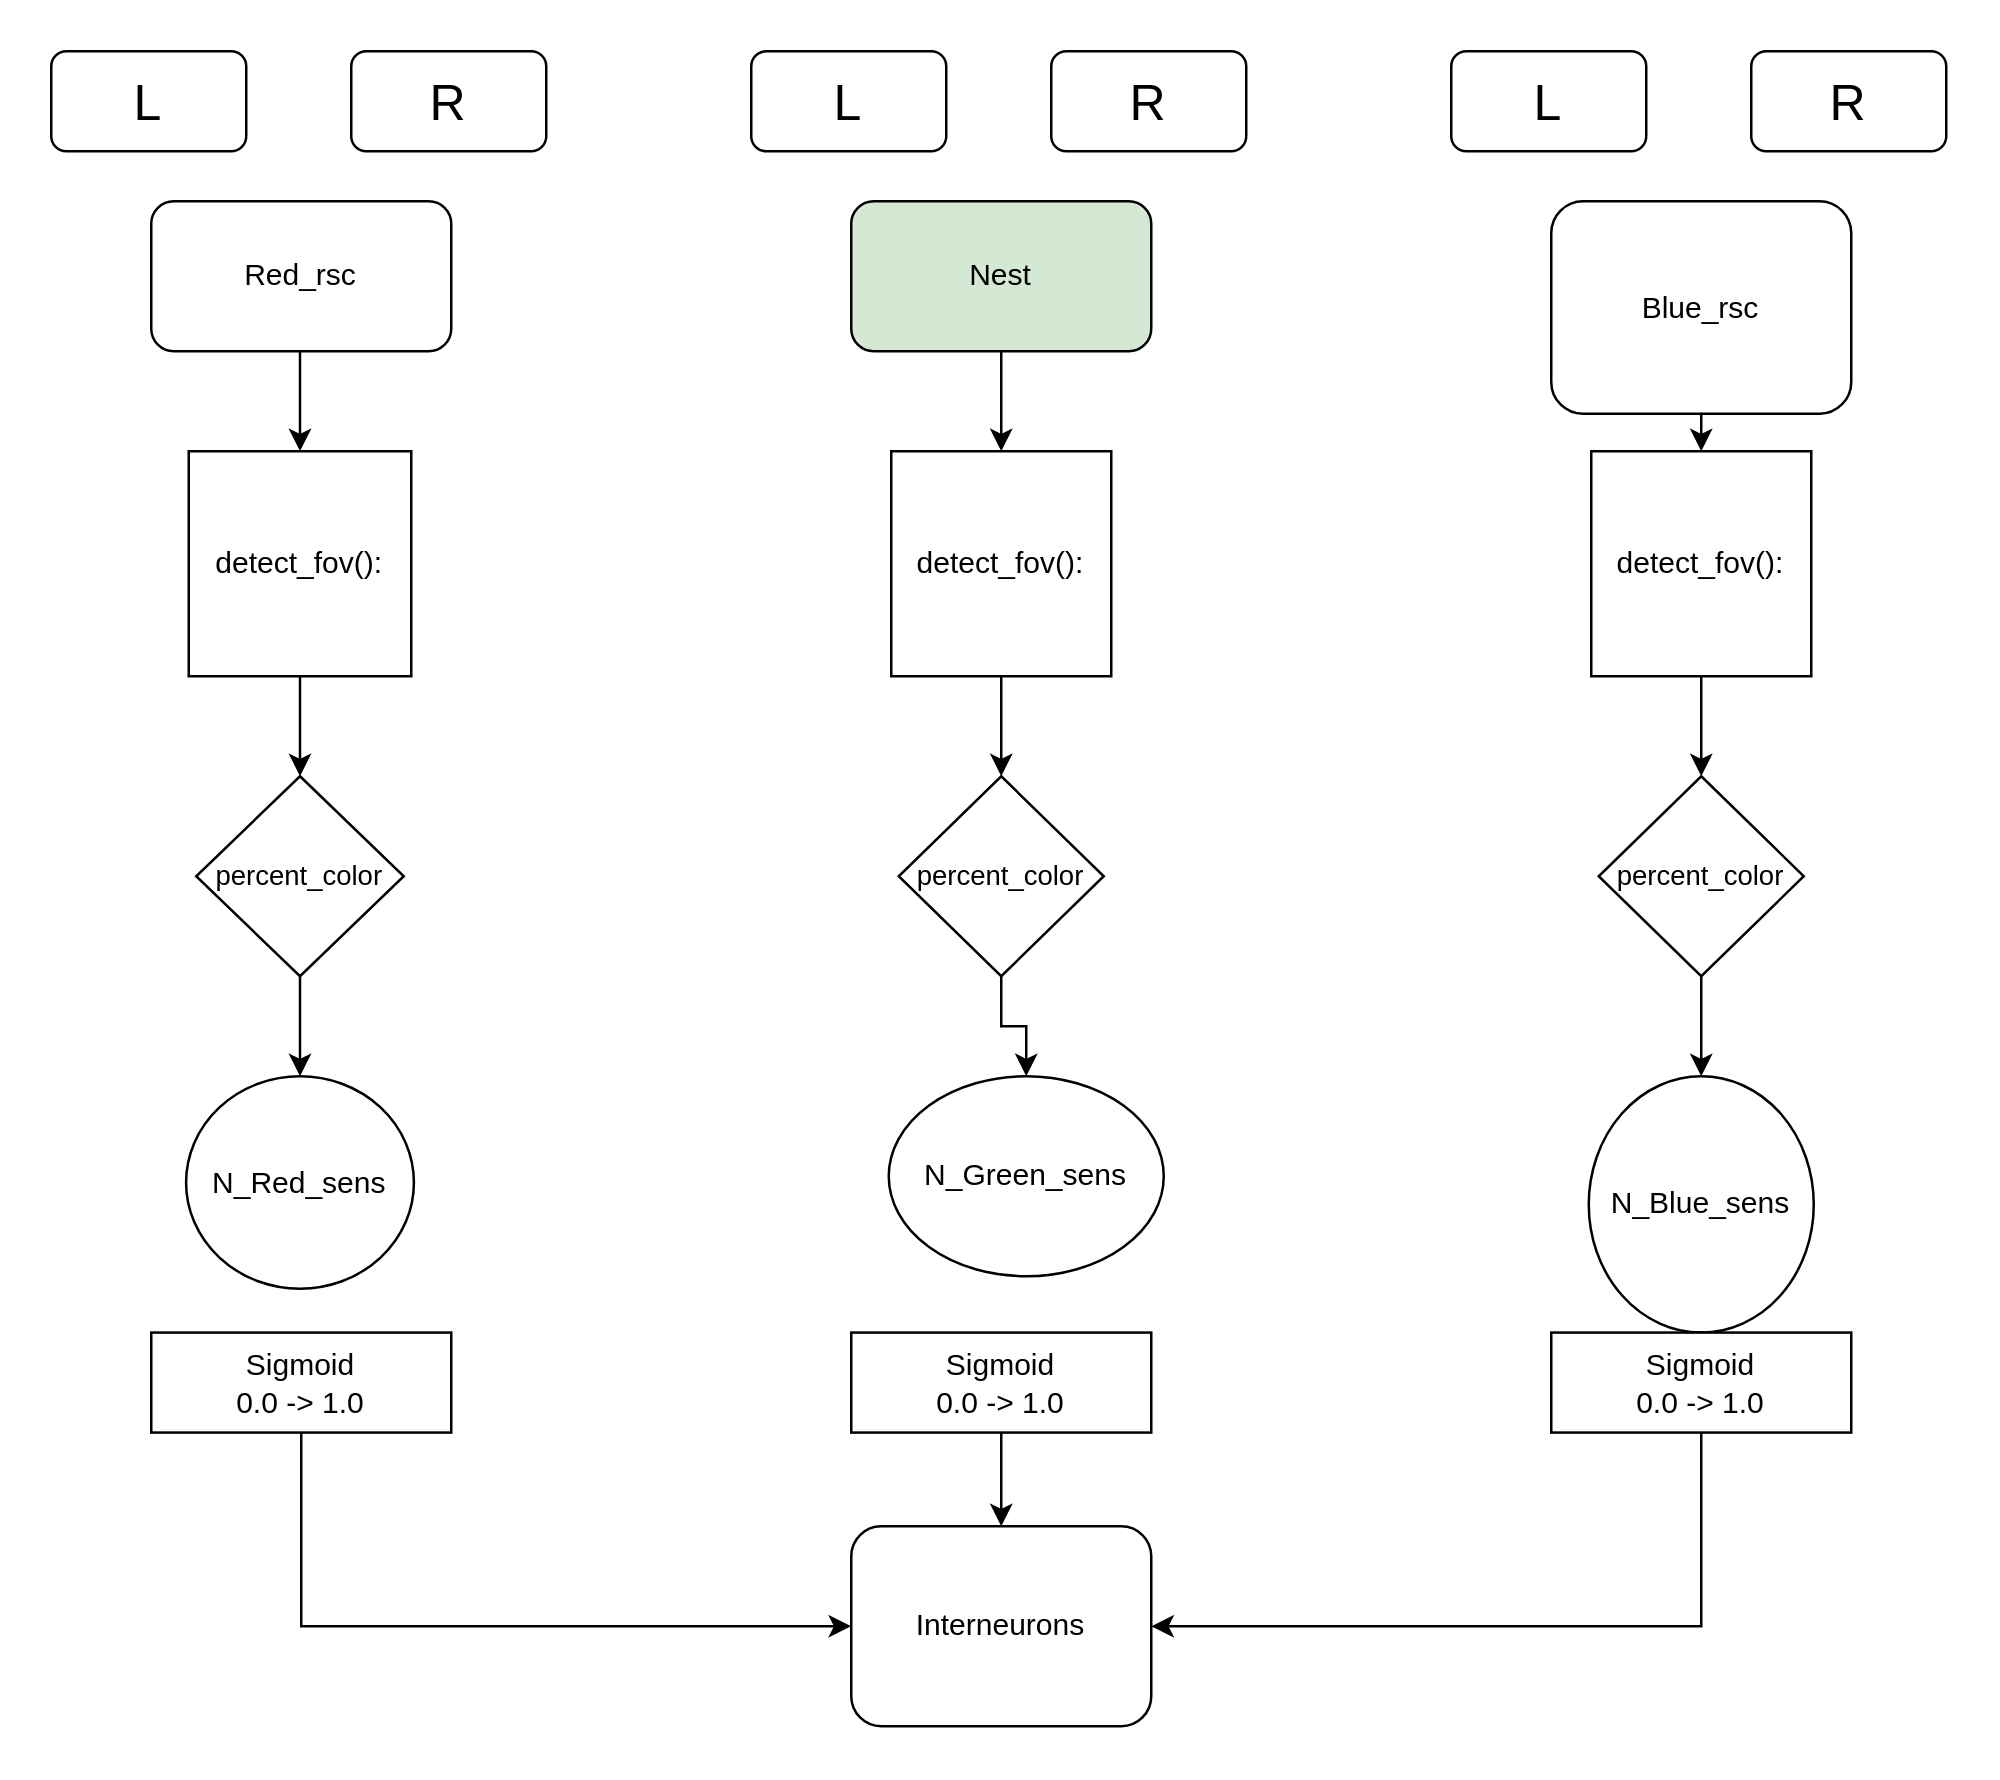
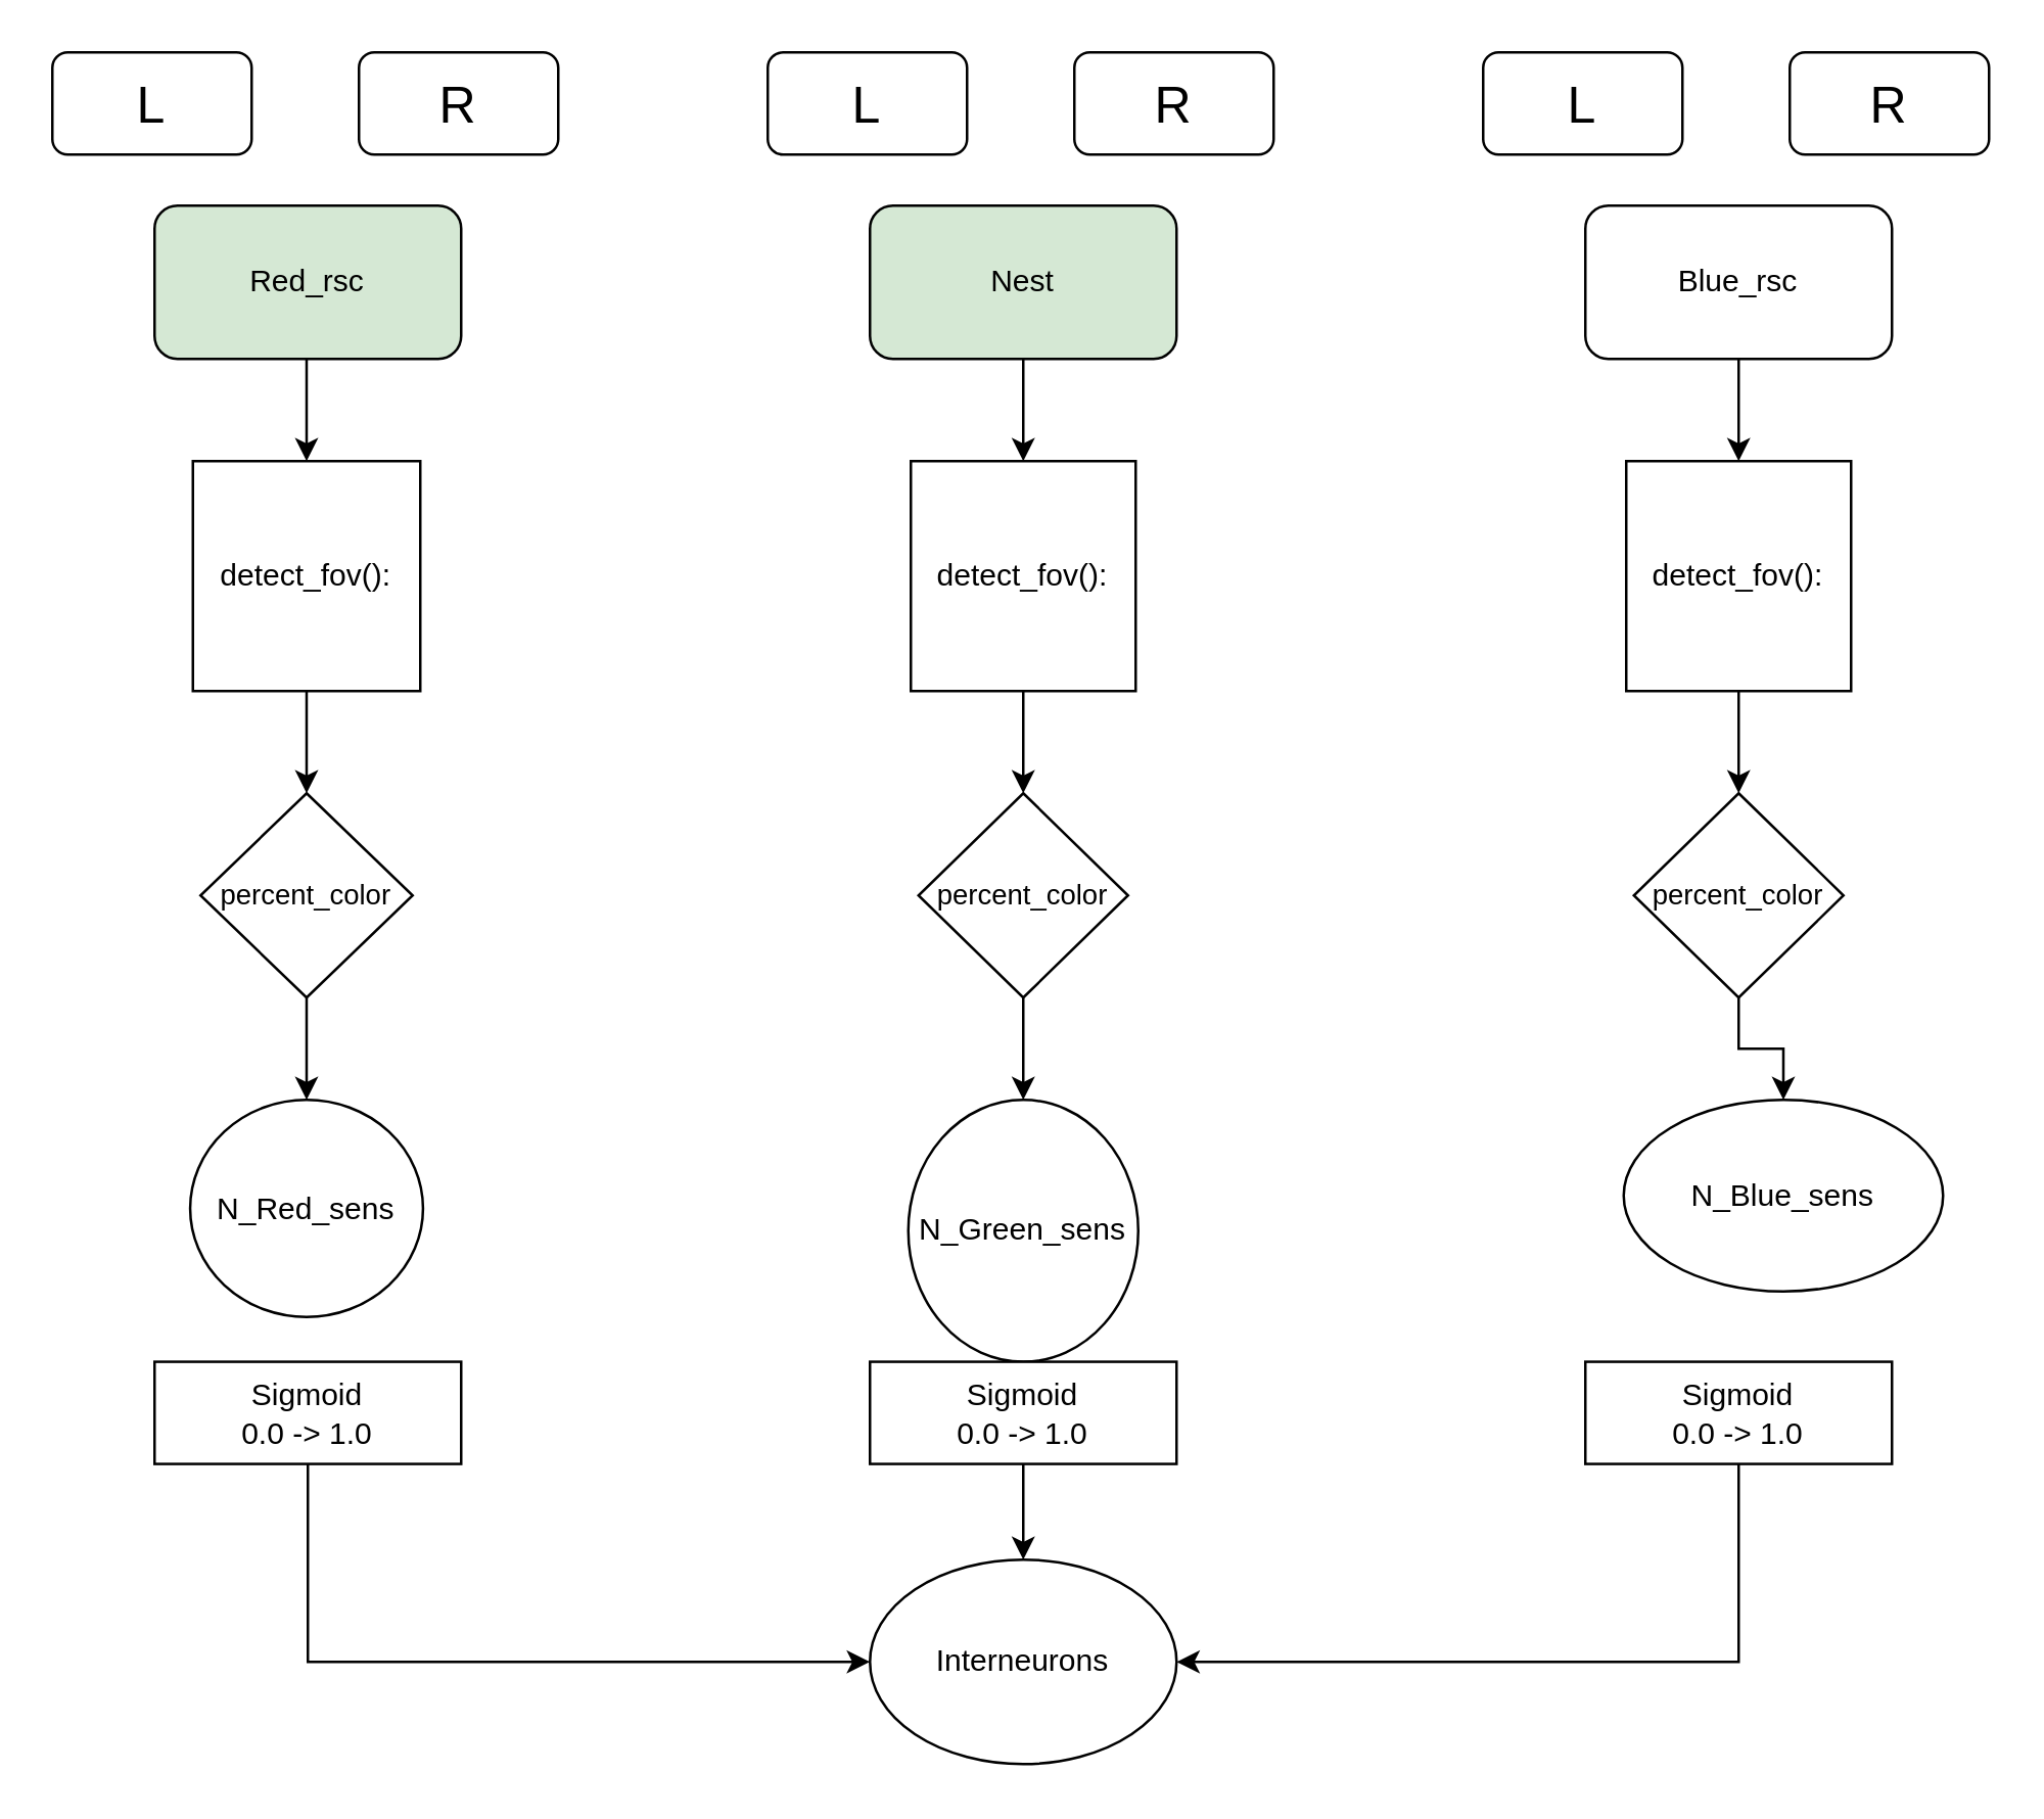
  <mxCell id="0" />
  <mxCell id="1" parent="0" />
  <mxCell id="2" value="N_Red_sens" style="ellipse;whiteSpace=wrap;html=1;aspect=fixed;" parent="1" vertex="1"><mxGeometry x="73.93" y="430" width="91.14" height="85" as="geometry" /></mxCell>
- <mxCell id="3" value="&lt;font style=&quot;font-size: 12px&quot;&gt;N_Green_sens&lt;/font&gt;" style="ellipse;whiteSpace=wrap;html=1;aspect=fixed;" parent="1" vertex="1"><mxGeometry x="355" y="430" width="110" height="80" as="geometry" /></mxCell>
- <mxCell id="4" value="N_Blue_sens" style="ellipse;whiteSpace=wrap;html=1;aspect=fixed;" parent="1" vertex="1"><mxGeometry x="635" y="430" width="90" height="102.53" as="geometry" /></mxCell>
+ <mxCell id="3" value="&lt;font style=&quot;font-size: 12px&quot;&gt;N_Green_sens&lt;/font&gt;" style="ellipse;whiteSpace=wrap;html=1;aspect=fixed;" parent="1" vertex="1"><mxGeometry x="355" y="430" width="90" height="102.53" as="geometry" /></mxCell>
+ <mxCell id="4" value="N_Blue_sens" style="ellipse;whiteSpace=wrap;html=1;aspect=fixed;" parent="1" vertex="1"><mxGeometry x="635" y="430" width="125" height="75" as="geometry" /></mxCell>
  <mxCell id="5" style="edgeStyle=orthogonalEdgeStyle;rounded=0;orthogonalLoop=1;jettySize=auto;html=1;exitX=0.5;exitY=1;exitDx=0;exitDy=0;entryX=0.5;entryY=0;entryDx=0;entryDy=0;" parent="1" source="10" target="7" edge="1"><mxGeometry relative="1" as="geometry"><mxPoint x="128" y="190" as="sourcePoint" /><Array as="points"><mxPoint x="120" y="180" /><mxPoint x="120" y="230" /></Array></mxGeometry></mxCell>
  <mxCell id="6" style="edgeStyle=orthogonalEdgeStyle;rounded=0;orthogonalLoop=1;jettySize=auto;html=1;exitX=0.5;exitY=1;exitDx=0;exitDy=0;entryX=0.5;entryY=0;entryDx=0;entryDy=0;" parent="1" source="7" target="9" edge="1"><mxGeometry relative="1" as="geometry" /></mxCell>
  <mxCell id="7" value="detect_fov():" style="whiteSpace=wrap;html=1;aspect=fixed;" parent="1" vertex="1"><mxGeometry x="75" y="180" width="89" height="90" as="geometry" /></mxCell>
  <mxCell id="8" style="edgeStyle=orthogonalEdgeStyle;rounded=0;orthogonalLoop=1;jettySize=auto;html=1;exitX=0.5;exitY=1;exitDx=0;exitDy=0;" parent="1" source="9" target="2" edge="1"><mxGeometry relative="1" as="geometry" /></mxCell>
  <mxCell id="9" value="&lt;font style=&quot;font-size: 11px&quot;&gt;percent_color&lt;/font&gt;" style="rhombus;whiteSpace=wrap;html=1;" parent="1" vertex="1"><mxGeometry x="78" y="310" width="83" height="80" as="geometry" /></mxCell>
- <mxCell id="10" value="Red_rsc" style="rounded=1;whiteSpace=wrap;html=1;" parent="1" vertex="1"><mxGeometry x="60" y="80" width="120" height="60" as="geometry" /></mxCell>
+ <mxCell id="10" value="Red_rsc" style="rounded=1;whiteSpace=wrap;html=1;fillColor=#d5e8d4;" parent="1" vertex="1"><mxGeometry x="60" y="80" width="120" height="60" as="geometry" /></mxCell>
  <mxCell id="11" style="edgeStyle=orthogonalEdgeStyle;rounded=0;orthogonalLoop=1;jettySize=auto;html=1;exitX=0.5;exitY=1;exitDx=0;exitDy=0;entryX=0.5;entryY=0;entryDx=0;entryDy=0;" parent="1" source="12" target="16" edge="1"><mxGeometry relative="1" as="geometry" /></mxCell>
  <mxCell id="12" value="Nest" style="rounded=1;whiteSpace=wrap;html=1;fillColor=#d5e8d4;" parent="1" vertex="1"><mxGeometry x="340" y="80" width="120" height="60" as="geometry" /></mxCell>
  <mxCell id="13" style="edgeStyle=orthogonalEdgeStyle;rounded=0;orthogonalLoop=1;jettySize=auto;html=1;exitX=0.5;exitY=1;exitDx=0;exitDy=0;entryX=0.5;entryY=0;entryDx=0;entryDy=0;" parent="1" source="14" target="20" edge="1"><mxGeometry relative="1" as="geometry" /></mxCell>
- <mxCell id="14" value="Blue_rsc" style="rounded=1;whiteSpace=wrap;html=1;" parent="1" vertex="1"><mxGeometry x="620" y="80" width="120" height="85" as="geometry" /></mxCell>
+ <mxCell id="14" value="Blue_rsc" style="rounded=1;whiteSpace=wrap;html=1;" parent="1" vertex="1"><mxGeometry x="620" y="80" width="120" height="60" as="geometry" /></mxCell>
  <mxCell id="15" style="edgeStyle=orthogonalEdgeStyle;rounded=0;orthogonalLoop=1;jettySize=auto;html=1;exitX=0.5;exitY=1;exitDx=0;exitDy=0;entryX=0.5;entryY=0;entryDx=0;entryDy=0;" parent="1" source="16" target="18" edge="1"><mxGeometry relative="1" as="geometry" /></mxCell>
  <mxCell id="16" value="detect_fov():" style="whiteSpace=wrap;html=1;aspect=fixed;" parent="1" vertex="1"><mxGeometry x="356" y="180" width="88" height="90" as="geometry" /></mxCell>
  <mxCell id="17" style="edgeStyle=orthogonalEdgeStyle;rounded=0;orthogonalLoop=1;jettySize=auto;html=1;exitX=0.5;exitY=1;exitDx=0;exitDy=0;entryX=0.5;entryY=0;entryDx=0;entryDy=0;" parent="1" source="18" target="3" edge="1"><mxGeometry relative="1" as="geometry" /></mxCell>
  <mxCell id="18" value="&lt;font style=&quot;font-size: 11px&quot;&gt;percent_color&lt;/font&gt;" style="rhombus;whiteSpace=wrap;html=1;" parent="1" vertex="1"><mxGeometry x="359" y="310" width="82" height="80" as="geometry" /></mxCell>
  <mxCell id="19" style="edgeStyle=orthogonalEdgeStyle;rounded=0;orthogonalLoop=1;jettySize=auto;html=1;exitX=0.5;exitY=1;exitDx=0;exitDy=0;entryX=0.5;entryY=0;entryDx=0;entryDy=0;" parent="1" source="20" target="22" edge="1"><mxGeometry relative="1" as="geometry" /></mxCell>
  <mxCell id="20" value="detect_fov():" style="whiteSpace=wrap;html=1;aspect=fixed;" parent="1" vertex="1"><mxGeometry x="636" y="180" width="88" height="90" as="geometry" /></mxCell>
  <mxCell id="21" style="edgeStyle=orthogonalEdgeStyle;rounded=0;orthogonalLoop=1;jettySize=auto;html=1;exitX=0.5;exitY=1;exitDx=0;exitDy=0;entryX=0.5;entryY=0;entryDx=0;entryDy=0;" parent="1" source="22" target="4" edge="1"><mxGeometry relative="1" as="geometry" /></mxCell>
  <mxCell id="22" value="&lt;font style=&quot;font-size: 11px&quot;&gt;percent_color&lt;/font&gt;" style="rhombus;whiteSpace=wrap;html=1;" parent="1" vertex="1"><mxGeometry x="639" y="310" width="82" height="80" as="geometry" /></mxCell>
  <mxCell id="23" style="edgeStyle=orthogonalEdgeStyle;rounded=0;orthogonalLoop=1;jettySize=auto;html=1;entryX=0;entryY=0.5;entryDx=0;entryDy=0;exitX=0.5;exitY=1;exitDx=0;exitDy=0;" edge="1" parent="1" source="24" target="27"><mxGeometry relative="1" as="geometry" /></mxCell>
  <mxCell id="24" value="Sigmoid&lt;br&gt;0.0 -&amp;gt; 1.0" style="rounded=0;whiteSpace=wrap;html=1;" parent="1" vertex="1"><mxGeometry x="60" y="532.53" width="120" height="40" as="geometry" /></mxCell>
  <mxCell id="25" value="" style="edgeStyle=orthogonalEdgeStyle;rounded=0;orthogonalLoop=1;jettySize=auto;html=1;" edge="1" parent="1" source="26" target="27"><mxGeometry relative="1" as="geometry" /></mxCell>
  <mxCell id="26" value="Sigmoid&lt;br&gt;0.0 -&amp;gt; 1.0" style="rounded=0;whiteSpace=wrap;html=1;" parent="1" vertex="1"><mxGeometry x="340" y="532.53" width="120" height="40" as="geometry" /></mxCell>
- <mxCell id="27" value="Interneurons" style="whiteSpace=wrap;html=1;rounded=1;" parent="1" vertex="1"><mxGeometry x="340" y="610" width="120" height="80" as="geometry" /></mxCell>
+ <mxCell id="27" value="Interneurons" style="ellipse;whiteSpace=wrap;html=1;" parent="1" vertex="1"><mxGeometry x="340" y="610" width="120" height="80" as="geometry" /></mxCell>
  <mxCell id="28" style="edgeStyle=orthogonalEdgeStyle;rounded=0;orthogonalLoop=1;jettySize=auto;html=1;exitX=0.5;exitY=1;exitDx=0;exitDy=0;" parent="1" edge="1"><mxGeometry relative="1" as="geometry"><mxPoint x="60" y="100" as="sourcePoint" /><mxPoint x="60" y="100" as="targetPoint" /></mxGeometry></mxCell>
  <mxCell id="29" value="&lt;font style=&quot;font-size: 20px&quot;&gt;L&lt;/font&gt;" style="rounded=1;whiteSpace=wrap;html=1;" parent="1" vertex="1"><mxGeometry x="20" y="20" width="78" height="40" as="geometry" /></mxCell>
  <mxCell id="30" value="&lt;font style=&quot;font-size: 20px&quot;&gt;R&lt;/font&gt;" style="rounded=1;whiteSpace=wrap;html=1;" parent="1" vertex="1"><mxGeometry x="140" y="20" width="78" height="40" as="geometry" /></mxCell>
  <mxCell id="31" value="&lt;span style=&quot;font-size: 20px&quot;&gt;L&lt;/span&gt;" style="rounded=1;whiteSpace=wrap;html=1;" parent="1" vertex="1"><mxGeometry x="300" y="20" width="78" height="40" as="geometry" /></mxCell>
  <mxCell id="32" value="&lt;span style=&quot;font-size: 20px&quot;&gt;R&lt;/span&gt;" style="rounded=1;whiteSpace=wrap;html=1;" parent="1" vertex="1"><mxGeometry x="700" y="20" width="78" height="40" as="geometry" /></mxCell>
  <mxCell id="33" value="&lt;span style=&quot;font-size: 20px&quot;&gt;L&lt;/span&gt;" style="rounded=1;whiteSpace=wrap;html=1;" parent="1" vertex="1"><mxGeometry x="580" y="20" width="78" height="40" as="geometry" /></mxCell>
  <mxCell id="34" value="&lt;span style=&quot;font-size: 20px&quot;&gt;R&lt;/span&gt;" style="rounded=1;whiteSpace=wrap;html=1;" parent="1" vertex="1"><mxGeometry x="420" y="20" width="78" height="40" as="geometry" /></mxCell>
  <mxCell id="35" style="edgeStyle=orthogonalEdgeStyle;rounded=0;orthogonalLoop=1;jettySize=auto;html=1;exitX=0.5;exitY=1;exitDx=0;exitDy=0;entryX=1;entryY=0.5;entryDx=0;entryDy=0;" edge="1" parent="1" source="36" target="27"><mxGeometry relative="1" as="geometry"><mxPoint x="680" y="840" as="targetPoint" /></mxGeometry></mxCell>
  <mxCell id="36" value="Sigmoid&lt;br&gt;0.0 -&amp;gt; 1.0" style="rounded=0;whiteSpace=wrap;html=1;" parent="1" vertex="1"><mxGeometry x="620" y="532.53" width="120" height="40" as="geometry" /></mxCell>
